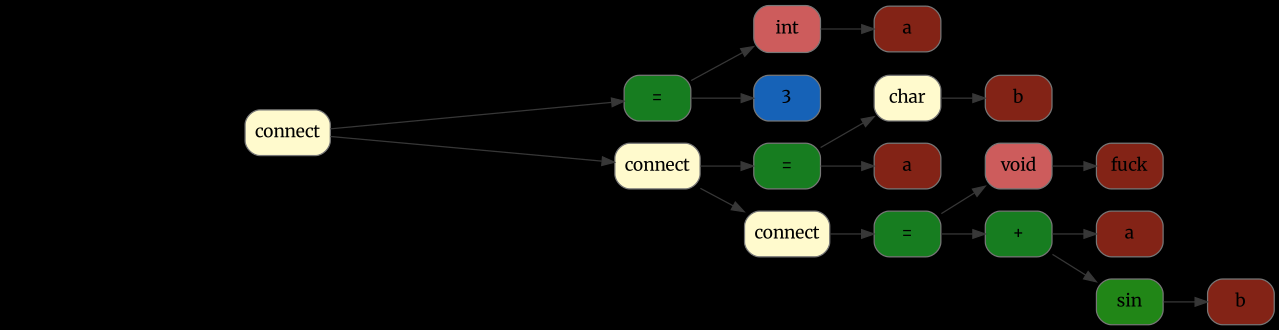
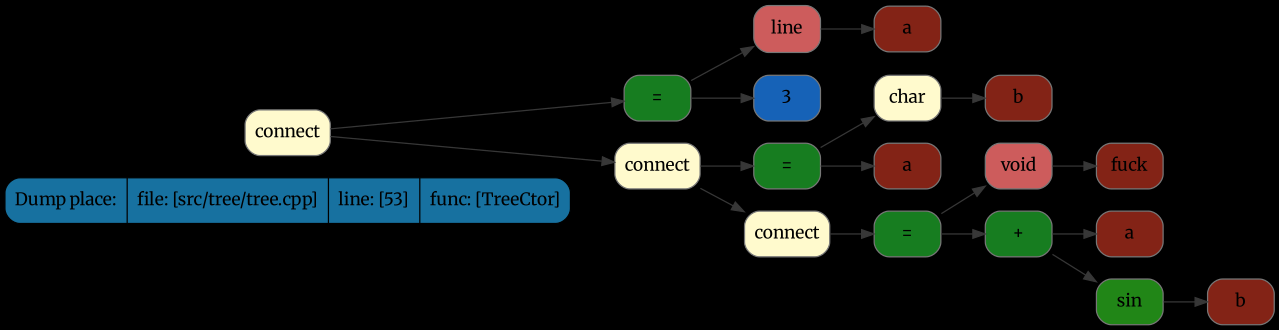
  digraph {
    bgcolor="#000000"
    fontname=Merriweather
    rankdir=LR
    node [color="#777777" fillcolor="#832316" fontname=Merriweather shape=Mrecord style=filled]
    edge [color="#373737" fontname=Merriweather]
+   n1 [color="#000000" fillcolor="#1771a0" label=" { Dump place: | file: [src/tree/tree.cpp] | line: [53] | func: [TreeCtor] } "]
    n2 [fillcolor="#FFFACD" label=connect]
    n3 [fillcolor="#177d20" label="="]
    n4 [fillcolor="#FFFACD" label=connect]
-   n5 [fillcolor="#CD5C5C" label=int]
+   n5 [fillcolor="#CD5C5C" label=line]
    n6 [fillcolor="#1662b7" label=3]
    n7 [fillcolor="#177d20" label="="]
    n8 [fillcolor="#FFFACD" label=connect]
    n9 [label=a]
    n10 [fillcolor="#FFFACD" label=char]
    n11 [label=a]
    n12 [fillcolor="#177d20" label="="]
    n13 [label=b]
    n14 [fillcolor="#CD5C5C" label=void]
    n15 [fillcolor="#177d20" label="+"]
    n16 [label=fuck]
    n17 [label=a]
    n18 [fillcolor="#218617" label=sin]
    n19 [label=b]
    n2 -> n3
    n2 -> n4
    n3 -> n5
    n3 -> n6
    n4 -> n7
    n4 -> n8
    n5 -> n9
    n7 -> n10
    n7 -> n11
    n8 -> n12
    n10 -> n13
    n12 -> n14
    n12 -> n15
    n14 -> n16
    n15 -> n17
    n15 -> n18
    n18 -> n19
  }
